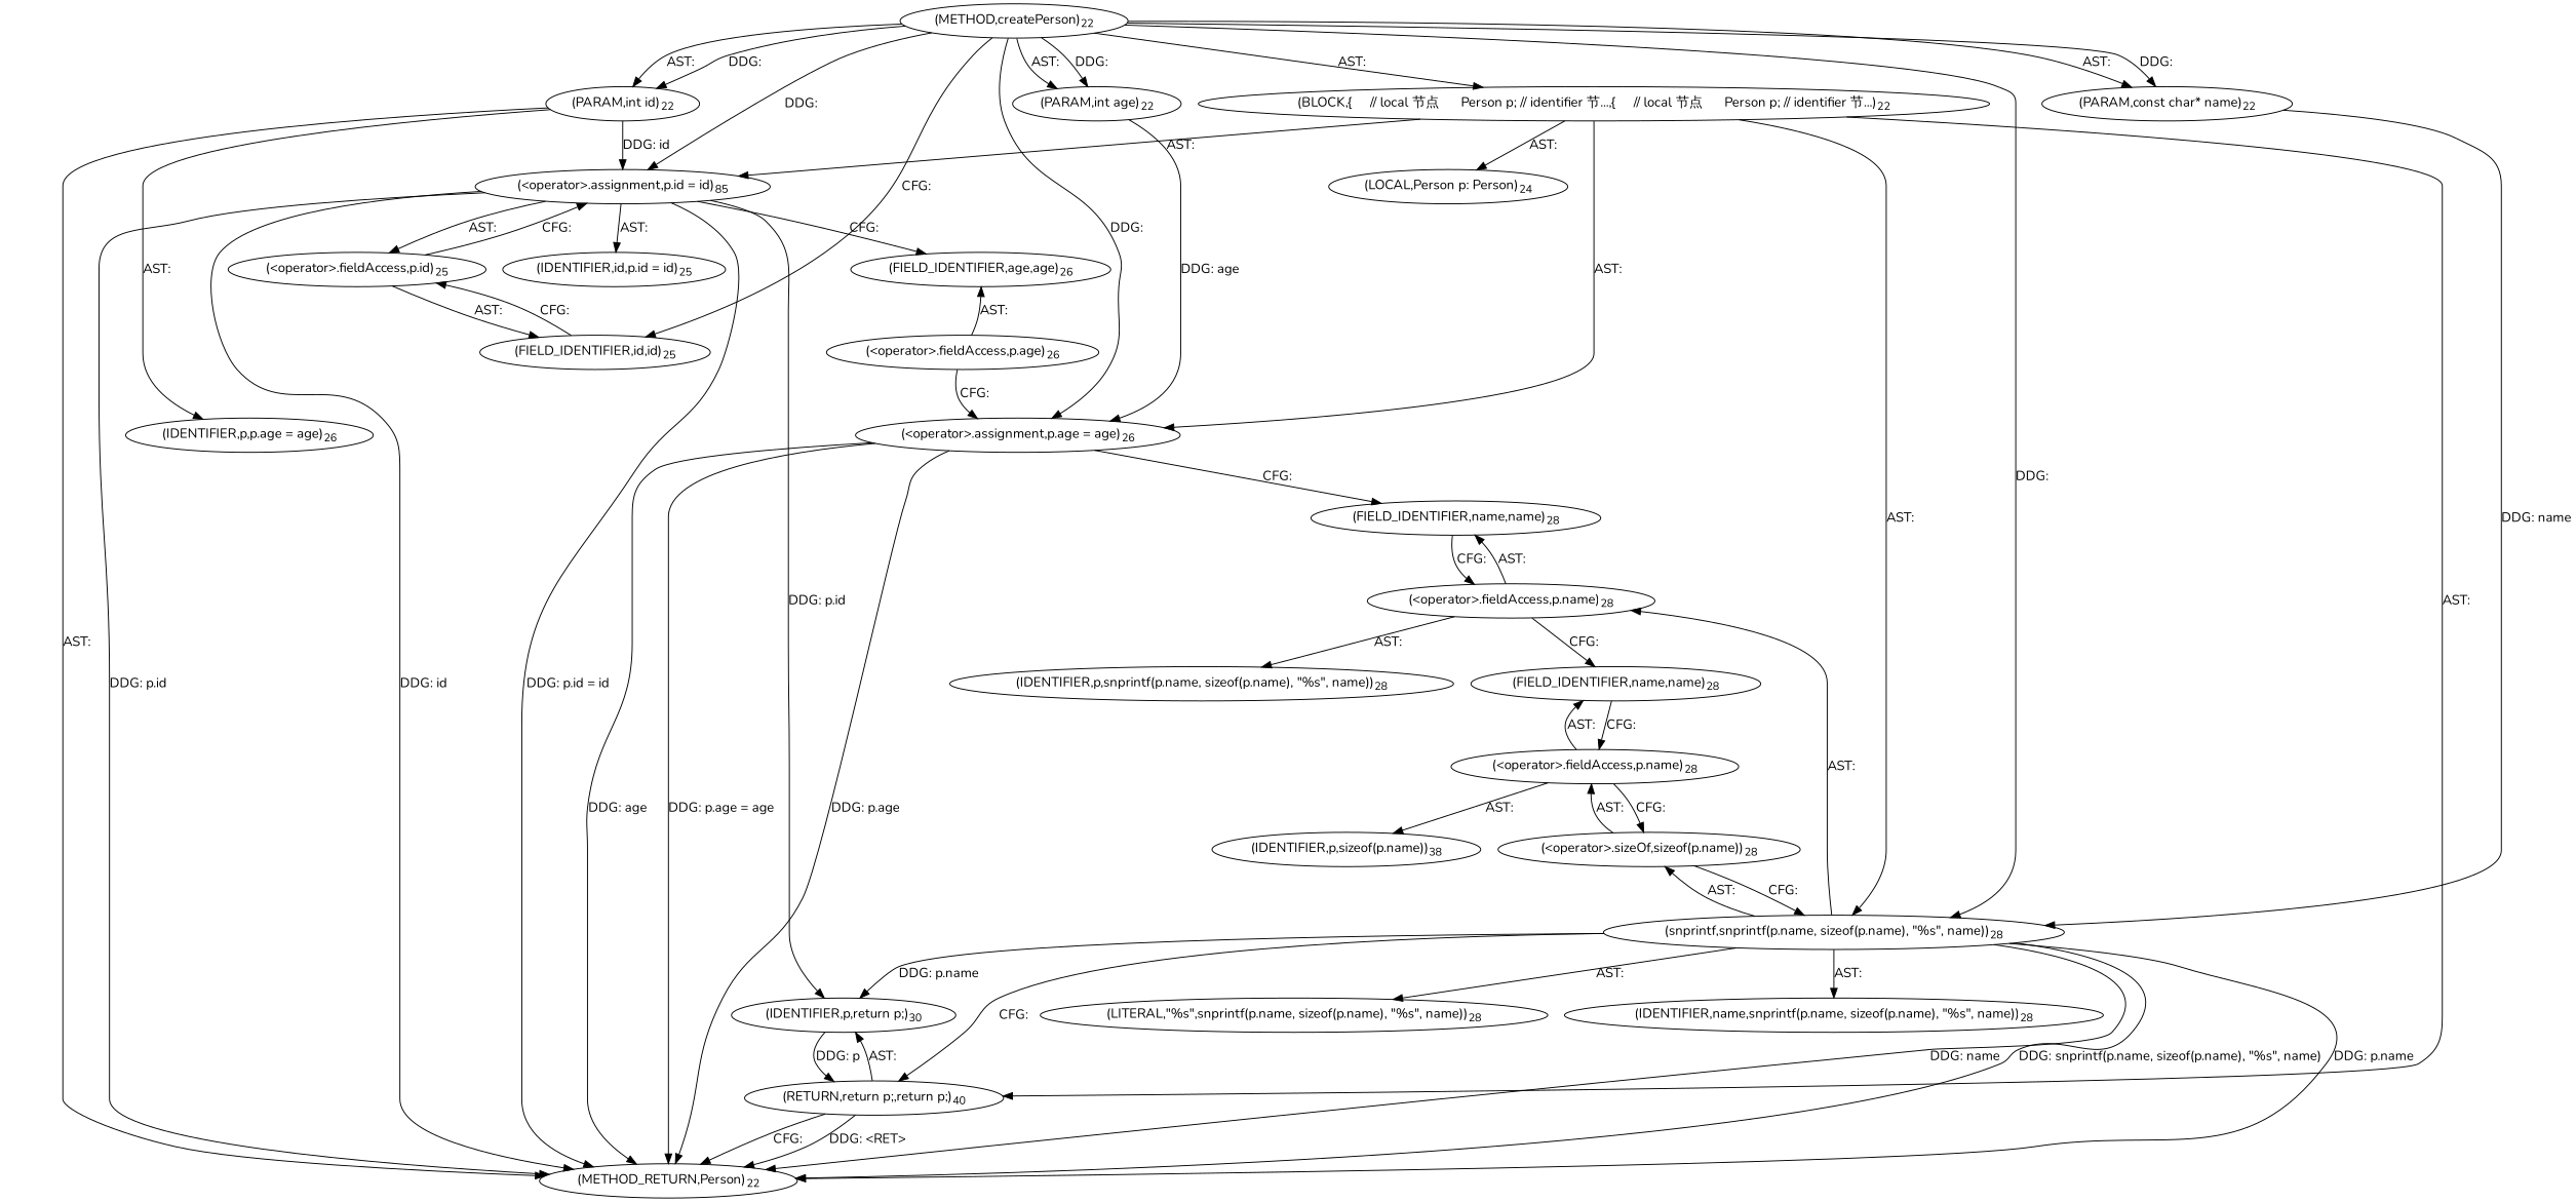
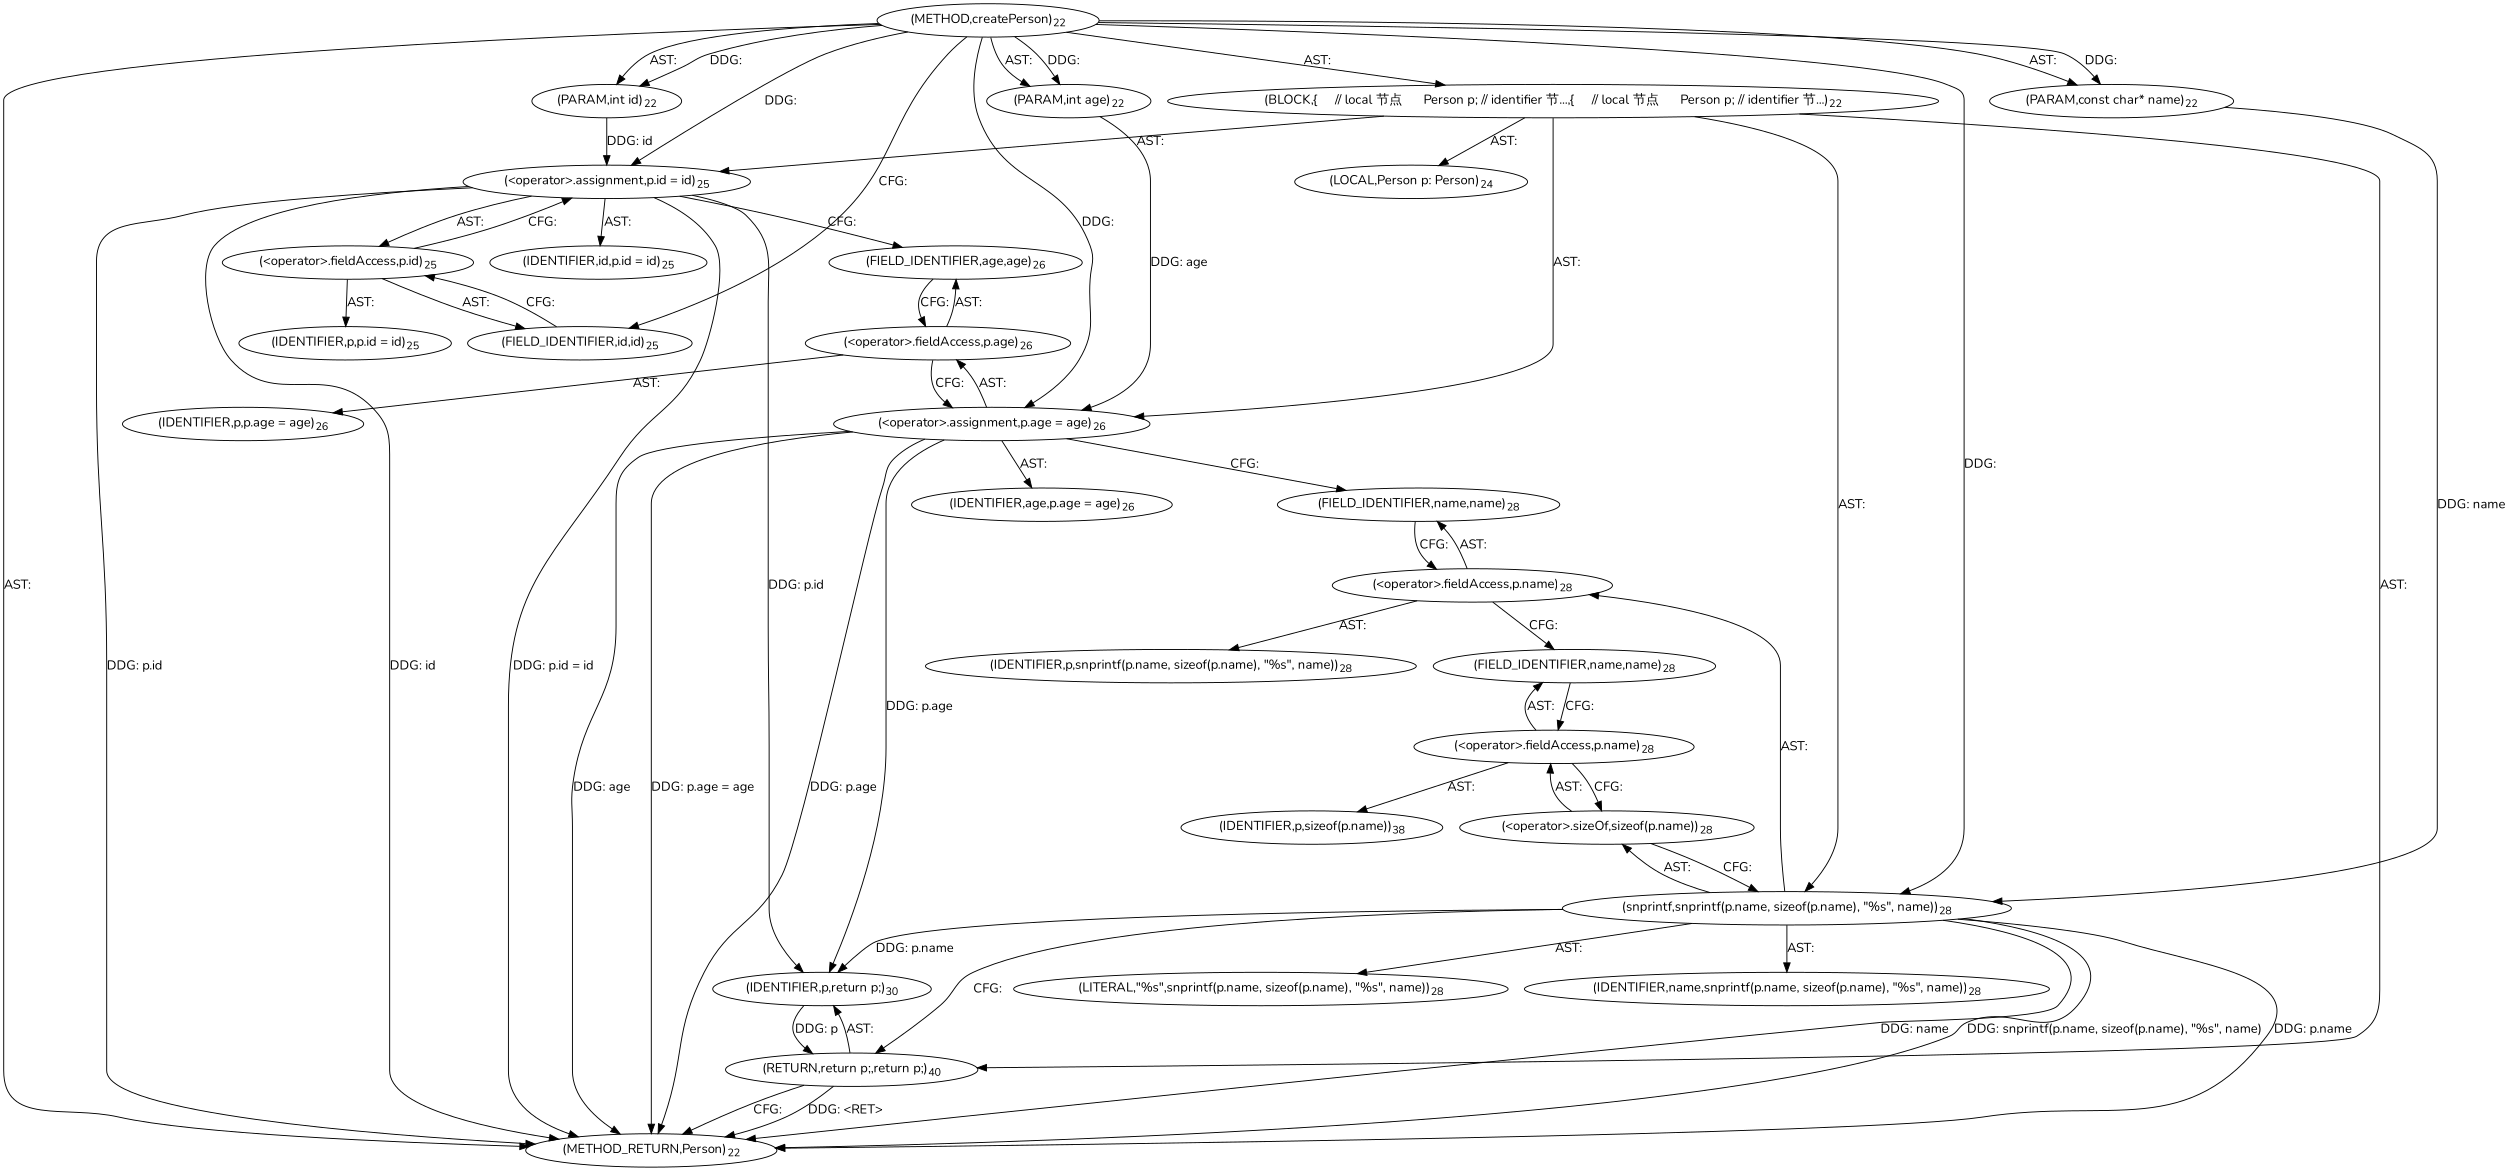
  digraph {
    fontname=Nunito
    node [fontname=Nunito]
    edge [fontname=Nunito]
    n1 [label=<(METHOD,createPerson)<SUB>22</SUB>>]
    n2 [label=<(PARAM,int id)<SUB>22</SUB>>]
    n3 [label=<(PARAM,const char* name)<SUB>22</SUB>>]
    n4 [label=<(PARAM,int age)<SUB>22</SUB>>]
    n5 [label=<(BLOCK,{     // local 节点     Person p; // identifier 节...,{     // local 节点     Person p; // identifier 节...)<SUB>22</SUB>>]
-   n6 [label=<(&lt;operator&gt;.assignment,p.id = id)<SUB>85</SUB>>]
+   n6 [label=<(&lt;operator&gt;.assignment,p.id = id)<SUB>25</SUB>>]
    n7 [label=<(FIELD_IDENTIFIER,id,id)<SUB>25</SUB>>]
    n8 [label=<(&lt;operator&gt;.assignment,p.age = age)<SUB>26</SUB>>]
    n9 [label=<(snprintf,snprintf(p.name, sizeof(p.name), &quot;%s&quot;, name))<SUB>28</SUB>>]
    n10 [label=<(METHOD_RETURN,Person)<SUB>22</SUB>>]
    n11 [label=<(LOCAL,Person p: Person)<SUB>24</SUB>>]
    n12 [label=<(RETURN,return p;,return p;)<SUB>40</SUB>>]
    n13 [label=<(IDENTIFIER,p,return p;)<SUB>30</SUB>>]
    n14 [label=<(&lt;operator&gt;.fieldAccess,p.id)<SUB>25</SUB>>]
    n15 [label=<(IDENTIFIER,id,p.id = id)<SUB>25</SUB>>]
    n16 [label=<(FIELD_IDENTIFIER,age,age)<SUB>26</SUB>>]
    n17 [label=<(&lt;operator&gt;.fieldAccess,p.age)<SUB>26</SUB>>]
+   n18 [label=<(IDENTIFIER,age,p.age = age)<SUB>26</SUB>>]
    n19 [label=<(FIELD_IDENTIFIER,name,name)<SUB>28</SUB>>]
    n20 [label=<(&lt;operator&gt;.fieldAccess,p.name)<SUB>28</SUB>>]
    n21 [label=<(&lt;operator&gt;.sizeOf,sizeof(p.name))<SUB>28</SUB>>]
    n22 [label=<(LITERAL,&quot;%s&quot;,snprintf(p.name, sizeof(p.name), &quot;%s&quot;, name))<SUB>28</SUB>>]
    n23 [label=<(IDENTIFIER,name,snprintf(p.name, sizeof(p.name), &quot;%s&quot;, name))<SUB>28</SUB>>]
+   n24 [label=<(IDENTIFIER,p,p.id = id)<SUB>25</SUB>>]
    n25 [label=<(IDENTIFIER,p,p.age = age)<SUB>26</SUB>>]
    n26 [label=<(IDENTIFIER,p,snprintf(p.name, sizeof(p.name), &quot;%s&quot;, name))<SUB>28</SUB>>]
    n27 [label=<(FIELD_IDENTIFIER,name,name)<SUB>28</SUB>>]
    n28 [label=<(&lt;operator&gt;.fieldAccess,p.name)<SUB>28</SUB>>]
    n29 [label=<(IDENTIFIER,p,sizeof(p.name))<SUB>38</SUB>>]
    n1 -> n2 [label="AST: "]
    n1 -> n2 [label="DDG: "]
    n1 -> n3 [label="AST: "]
    n1 -> n3 [label="DDG: "]
    n1 -> n4 [label="AST: "]
    n1 -> n4 [label="DDG: "]
    n1 -> n5 [label="AST: "]
    n1 -> n6 [label="DDG: "]
    n1 -> n7 [label="CFG: "]
    n1 -> n8 [label="DDG: "]
    n1 -> n9 [label="DDG: "]
-   n2 -> n10 [label="AST: "]
+   n1 -> n10 [label="AST: "]
    n2 -> n6 [label="DDG: id"]
    n3 -> n9 [label="DDG: name"]
    n4 -> n8 [label="DDG: age"]
    n5 -> n6 [label="AST: "]
    n5 -> n8 [label="AST: "]
    n5 -> n9 [label="AST: "]
    n5 -> n11 [label="AST: "]
    n5 -> n12 [label="AST: "]
    n6 -> n10 [label="DDG: p.id"]
    n6 -> n10 [label="DDG: id"]
    n6 -> n10 [label="DDG: p.id = id"]
    n6 -> n13 [label="DDG: p.id"]
    n6 -> n14 [label="AST: "]
    n6 -> n15 [label="AST: "]
    n6 -> n16 [label="CFG: "]
    n7 -> n14 [label="CFG: "]
    n8 -> n10 [label="DDG: p.age"]
    n8 -> n10 [label="DDG: age"]
    n8 -> n10 [label="DDG: p.age = age"]
+   n8 -> n13 [label="DDG: p.age"]
+   n8 -> n17 [label="AST: "]
+   n8 -> n18 [label="AST: "]
    n8 -> n19 [label="CFG: "]
    n9 -> n10 [label="DDG: p.name"]
    n9 -> n10 [label="DDG: name"]
    n9 -> n10 [label="DDG: snprintf(p.name, sizeof(p.name), &quot;%s&quot;, name)"]
    n9 -> n12 [label="CFG: "]
    n9 -> n13 [label="DDG: p.name"]
    n9 -> n20 [label="AST: "]
    n9 -> n21 [label="AST: "]
    n9 -> n22 [label="AST: "]
    n9 -> n23 [label="AST: "]
    n12 -> n10 [label="CFG: "]
    n12 -> n10 [label="DDG: &lt;RET&gt;"]
    n12 -> n13 [label="AST: "]
    n13 -> n12 [label="DDG: p"]
    n14 -> n6 [label="CFG: "]
    n14 -> n7 [label="AST: "]
+   n14 -> n24 [label="AST: "]
+   n16 -> n17 [label="CFG: "]
    n17 -> n8 [label="CFG: "]
    n17 -> n16 [label="AST: "]
-   n2 -> n25 [label="AST: "]
+   n17 -> n25 [label="AST: "]
    n19 -> n20 [label="CFG: "]
    n20 -> n19 [label="AST: "]
    n20 -> n26 [label="AST: "]
    n20 -> n27 [label="CFG: "]
    n21 -> n9 [label="CFG: "]
    n21 -> n28 [label="AST: "]
    n27 -> n28 [label="CFG: "]
    n28 -> n21 [label="CFG: "]
    n28 -> n27 [label="AST: "]
    n28 -> n29 [label="AST: "]
  }
